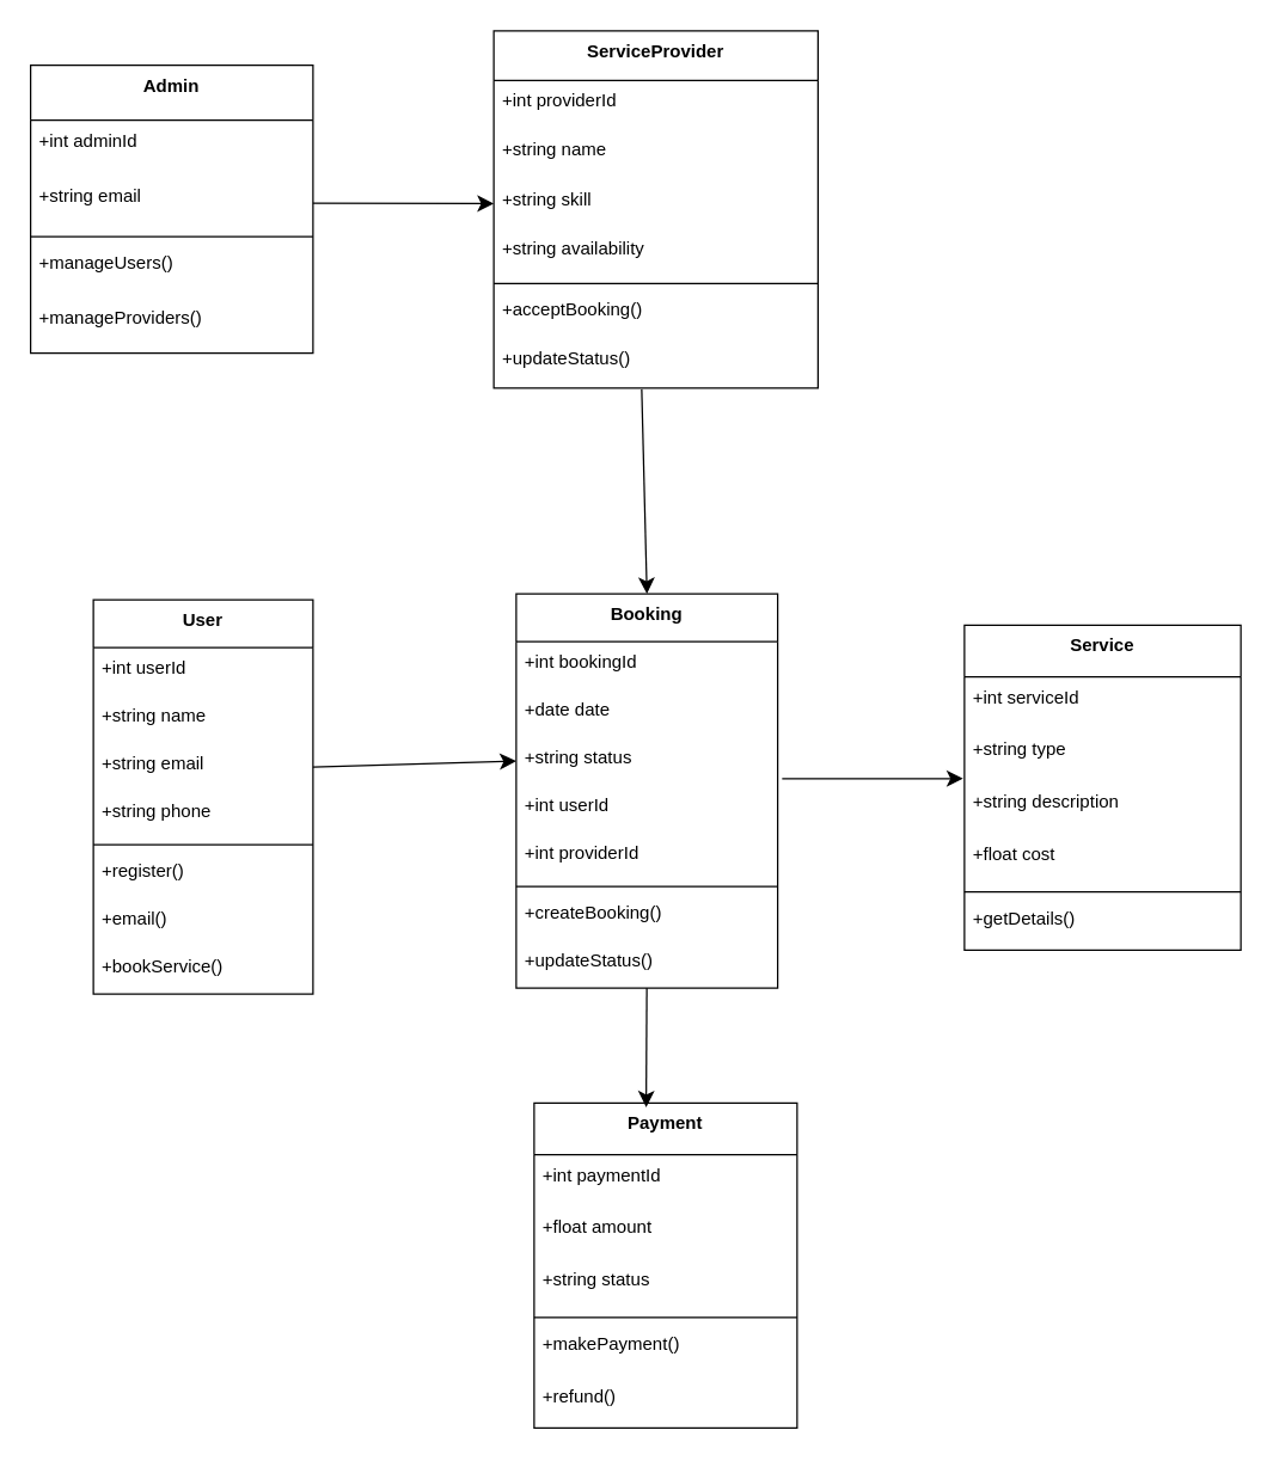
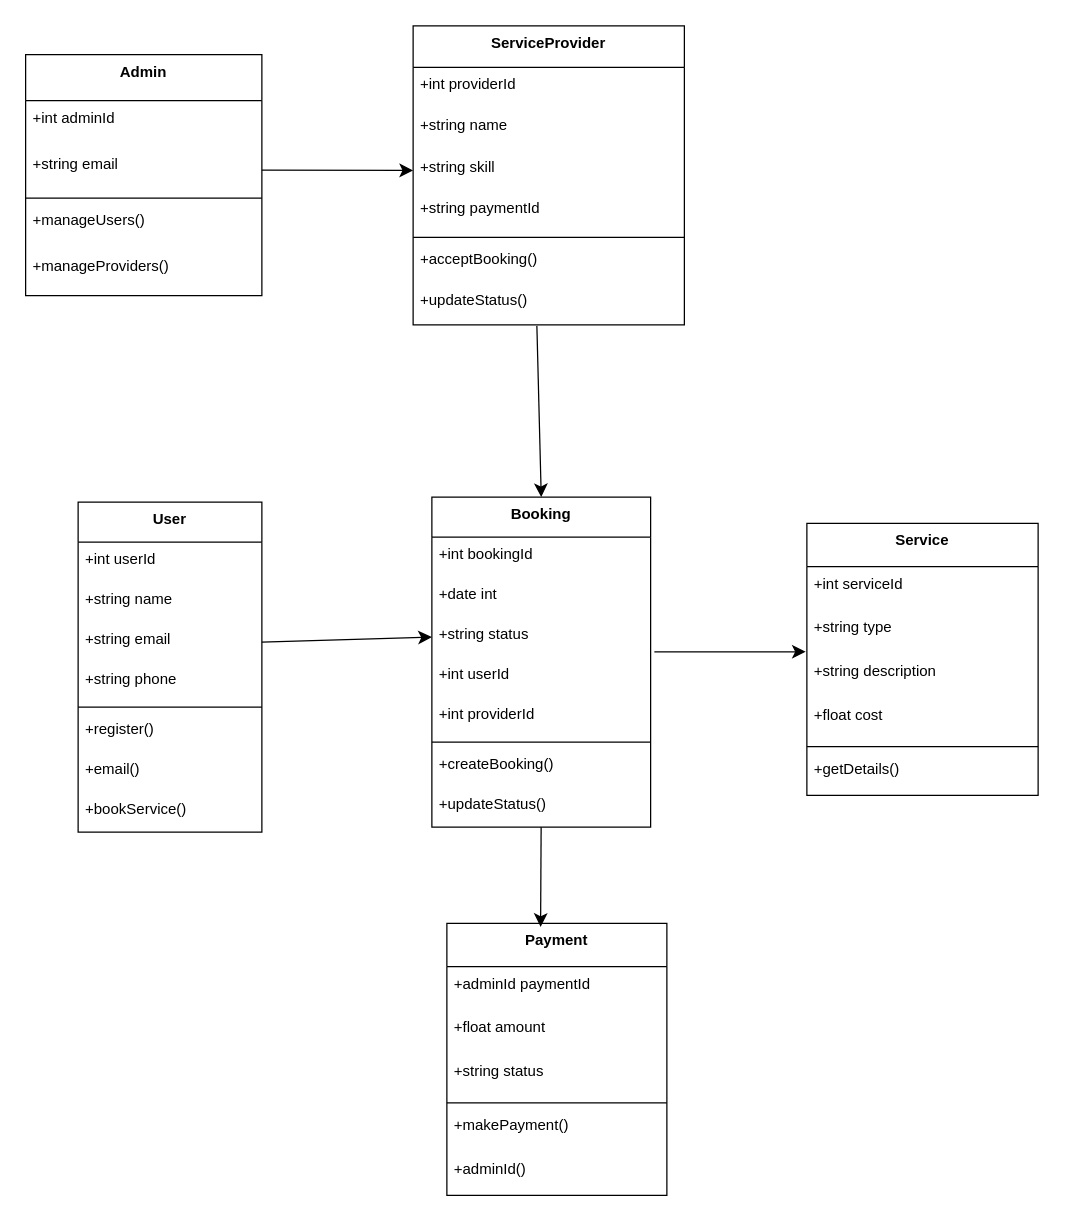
  <mxCell id="0" />
  <mxCell id="1" parent="0" />
  <mxCell id="2" value="User" style="swimlane;fontStyle=1;align=center;verticalAlign=top;childLayout=stackLayout;horizontal=1;startSize=32;horizontalStack=0;resizeParent=1;resizeParentMax=0;resizeLast=0;collapsible=0;marginBottom=0;" parent="1" vertex="1"><mxGeometry x="62" y="401" width="147" height="264" as="geometry" /></mxCell>
  <mxCell id="3" value="+int userId" style="text;strokeColor=none;fillColor=none;align=left;verticalAlign=top;spacingLeft=4;spacingRight=4;overflow=hidden;rotatable=0;points=[[0,0.5],[1,0.5]];portConstraint=eastwest;" parent="2" vertex="1"><mxGeometry y="32" width="147" height="32" as="geometry" /></mxCell>
  <mxCell id="4" value="+string name" style="text;strokeColor=none;fillColor=none;align=left;verticalAlign=top;spacingLeft=4;spacingRight=4;overflow=hidden;rotatable=0;points=[[0,0.5],[1,0.5]];portConstraint=eastwest;" parent="2" vertex="1"><mxGeometry y="64" width="147" height="32" as="geometry" /></mxCell>
  <mxCell id="5" value="+string email" style="text;strokeColor=none;fillColor=none;align=left;verticalAlign=top;spacingLeft=4;spacingRight=4;overflow=hidden;rotatable=0;points=[[0,0.5],[1,0.5]];portConstraint=eastwest;" parent="2" vertex="1"><mxGeometry y="96" width="147" height="32" as="geometry" /></mxCell>
  <mxCell id="6" value="+string phone" style="text;strokeColor=none;fillColor=none;align=left;verticalAlign=top;spacingLeft=4;spacingRight=4;overflow=hidden;rotatable=0;points=[[0,0.5],[1,0.5]];portConstraint=eastwest;" parent="2" vertex="1"><mxGeometry y="128" width="147" height="32" as="geometry" /></mxCell>
  <mxCell id="7" style="line;strokeWidth=1;fillColor=none;align=left;verticalAlign=middle;spacingTop=-1;spacingLeft=3;spacingRight=3;rotatable=0;labelPosition=right;points=[];portConstraint=eastwest;strokeColor=inherit;" parent="2" vertex="1"><mxGeometry y="160" width="147" height="8" as="geometry" /></mxCell>
  <mxCell id="8" value="+register()" style="text;strokeColor=none;fillColor=none;align=left;verticalAlign=top;spacingLeft=4;spacingRight=4;overflow=hidden;rotatable=0;points=[[0,0.5],[1,0.5]];portConstraint=eastwest;" parent="2" vertex="1"><mxGeometry y="168" width="147" height="32" as="geometry" /></mxCell>
  <mxCell id="9" value="+email()" style="text;strokeColor=none;fillColor=none;align=left;verticalAlign=top;spacingLeft=4;spacingRight=4;overflow=hidden;rotatable=0;points=[[0,0.5],[1,0.5]];portConstraint=eastwest;" parent="2" vertex="1"><mxGeometry y="200" width="147" height="32" as="geometry" /></mxCell>
  <mxCell id="10" value="+bookService()" style="text;strokeColor=none;fillColor=none;align=left;verticalAlign=top;spacingLeft=4;spacingRight=4;overflow=hidden;rotatable=0;points=[[0,0.5],[1,0.5]];portConstraint=eastwest;" parent="2" vertex="1"><mxGeometry y="232" width="147" height="32" as="geometry" /></mxCell>
  <mxCell id="11" value="Service" style="swimlane;fontStyle=1;align=center;verticalAlign=top;childLayout=stackLayout;horizontal=1;startSize=34.667;horizontalStack=0;resizeParent=1;resizeParentMax=0;resizeLast=0;collapsible=0;marginBottom=0;" parent="1" vertex="1"><mxGeometry x="645" y="418" width="185" height="217.667" as="geometry" /></mxCell>
  <mxCell id="12" value="+int serviceId" style="text;strokeColor=none;fillColor=none;align=left;verticalAlign=top;spacingLeft=4;spacingRight=4;overflow=hidden;rotatable=0;points=[[0,0.5],[1,0.5]];portConstraint=eastwest;" parent="11" vertex="1"><mxGeometry y="34.667" width="185" height="35" as="geometry" /></mxCell>
  <mxCell id="13" value="+string type" style="text;strokeColor=none;fillColor=none;align=left;verticalAlign=top;spacingLeft=4;spacingRight=4;overflow=hidden;rotatable=0;points=[[0,0.5],[1,0.5]];portConstraint=eastwest;" parent="11" vertex="1"><mxGeometry y="69.667" width="185" height="35" as="geometry" /></mxCell>
  <mxCell id="14" value="+string description" style="text;strokeColor=none;fillColor=none;align=left;verticalAlign=top;spacingLeft=4;spacingRight=4;overflow=hidden;rotatable=0;points=[[0,0.5],[1,0.5]];portConstraint=eastwest;" parent="11" vertex="1"><mxGeometry y="104.667" width="185" height="35" as="geometry" /></mxCell>
  <mxCell id="15" value="+float cost" style="text;strokeColor=none;fillColor=none;align=left;verticalAlign=top;spacingLeft=4;spacingRight=4;overflow=hidden;rotatable=0;points=[[0,0.5],[1,0.5]];portConstraint=eastwest;" parent="11" vertex="1"><mxGeometry y="139.667" width="185" height="35" as="geometry" /></mxCell>
  <mxCell id="16" style="line;strokeWidth=1;fillColor=none;align=left;verticalAlign=middle;spacingTop=-1;spacingLeft=3;spacingRight=3;rotatable=0;labelPosition=right;points=[];portConstraint=eastwest;strokeColor=inherit;" parent="11" vertex="1"><mxGeometry y="174.667" width="185" height="8" as="geometry" /></mxCell>
  <mxCell id="17" value="+getDetails()" style="text;strokeColor=none;fillColor=none;align=left;verticalAlign=top;spacingLeft=4;spacingRight=4;overflow=hidden;rotatable=0;points=[[0,0.5],[1,0.5]];portConstraint=eastwest;" parent="11" vertex="1"><mxGeometry y="182.667" width="185" height="35" as="geometry" /></mxCell>
  <mxCell id="18" value="Booking" style="swimlane;fontStyle=1;align=center;verticalAlign=top;childLayout=stackLayout;horizontal=1;startSize=32;horizontalStack=0;resizeParent=1;resizeParentMax=0;resizeLast=0;collapsible=0;marginBottom=0;" parent="1" vertex="1"><mxGeometry x="345" y="397" width="175" height="264" as="geometry" /></mxCell>
  <mxCell id="19" value="+int bookingId" style="text;strokeColor=none;fillColor=none;align=left;verticalAlign=top;spacingLeft=4;spacingRight=4;overflow=hidden;rotatable=0;points=[[0,0.5],[1,0.5]];portConstraint=eastwest;" parent="18" vertex="1"><mxGeometry y="32" width="175" height="32" as="geometry" /></mxCell>
- <mxCell id="20" value="+date date" style="text;strokeColor=none;fillColor=none;align=left;verticalAlign=top;spacingLeft=4;spacingRight=4;overflow=hidden;rotatable=0;points=[[0,0.5],[1,0.5]];portConstraint=eastwest;" parent="18" vertex="1"><mxGeometry y="64" width="175" height="32" as="geometry" /></mxCell>
+ <mxCell id="20" value="+date int" style="text;strokeColor=none;fillColor=none;align=left;verticalAlign=top;spacingLeft=4;spacingRight=4;overflow=hidden;rotatable=0;points=[[0,0.5],[1,0.5]];portConstraint=eastwest;" parent="18" vertex="1"><mxGeometry y="64" width="175" height="32" as="geometry" /></mxCell>
  <mxCell id="21" value="+string status" style="text;strokeColor=none;fillColor=none;align=left;verticalAlign=top;spacingLeft=4;spacingRight=4;overflow=hidden;rotatable=0;points=[[0,0.5],[1,0.5]];portConstraint=eastwest;" parent="18" vertex="1"><mxGeometry y="96" width="175" height="32" as="geometry" /></mxCell>
  <mxCell id="22" value="+int userId" style="text;strokeColor=none;fillColor=none;align=left;verticalAlign=top;spacingLeft=4;spacingRight=4;overflow=hidden;rotatable=0;points=[[0,0.5],[1,0.5]];portConstraint=eastwest;" parent="18" vertex="1"><mxGeometry y="128" width="175" height="32" as="geometry" /></mxCell>
  <mxCell id="23" value="+int providerId" style="text;strokeColor=none;fillColor=none;align=left;verticalAlign=top;spacingLeft=4;spacingRight=4;overflow=hidden;rotatable=0;points=[[0,0.5],[1,0.5]];portConstraint=eastwest;" parent="18" vertex="1"><mxGeometry y="160" width="175" height="32" as="geometry" /></mxCell>
  <mxCell id="24" style="line;strokeWidth=1;fillColor=none;align=left;verticalAlign=middle;spacingTop=-1;spacingLeft=3;spacingRight=3;rotatable=0;labelPosition=right;points=[];portConstraint=eastwest;strokeColor=inherit;" parent="18" vertex="1"><mxGeometry y="192" width="175" height="8" as="geometry" /></mxCell>
  <mxCell id="25" value="+createBooking()" style="text;strokeColor=none;fillColor=none;align=left;verticalAlign=top;spacingLeft=4;spacingRight=4;overflow=hidden;rotatable=0;points=[[0,0.5],[1,0.5]];portConstraint=eastwest;" parent="18" vertex="1"><mxGeometry y="200" width="175" height="32" as="geometry" /></mxCell>
  <mxCell id="26" value="+updateStatus()" style="text;strokeColor=none;fillColor=none;align=left;verticalAlign=top;spacingLeft=4;spacingRight=4;overflow=hidden;rotatable=0;points=[[0,0.5],[1,0.5]];portConstraint=eastwest;" parent="18" vertex="1"><mxGeometry y="232" width="175" height="32" as="geometry" /></mxCell>
  <mxCell id="27" value="ServiceProvider" style="swimlane;fontStyle=1;align=center;verticalAlign=top;childLayout=stackLayout;horizontal=1;startSize=33.143;horizontalStack=0;resizeParent=1;resizeParentMax=0;resizeLast=0;collapsible=0;marginBottom=0;" parent="1" vertex="1"><mxGeometry x="330" y="20" width="217" height="239.143" as="geometry" /></mxCell>
  <mxCell id="28" value="+int providerId" style="text;strokeColor=none;fillColor=none;align=left;verticalAlign=top;spacingLeft=4;spacingRight=4;overflow=hidden;rotatable=0;points=[[0,0.5],[1,0.5]];portConstraint=eastwest;" parent="27" vertex="1"><mxGeometry y="33.143" width="217" height="33" as="geometry" /></mxCell>
  <mxCell id="29" value="+string name" style="text;strokeColor=none;fillColor=none;align=left;verticalAlign=top;spacingLeft=4;spacingRight=4;overflow=hidden;rotatable=0;points=[[0,0.5],[1,0.5]];portConstraint=eastwest;" parent="27" vertex="1"><mxGeometry y="66.143" width="217" height="33" as="geometry" /></mxCell>
  <mxCell id="30" value="+string skill" style="text;strokeColor=none;fillColor=none;align=left;verticalAlign=top;spacingLeft=4;spacingRight=4;overflow=hidden;rotatable=0;points=[[0,0.5],[1,0.5]];portConstraint=eastwest;" parent="27" vertex="1"><mxGeometry y="99.143" width="217" height="33" as="geometry" /></mxCell>
- <mxCell id="31" value="+string availability" style="text;strokeColor=none;fillColor=none;align=left;verticalAlign=top;spacingLeft=4;spacingRight=4;overflow=hidden;rotatable=0;points=[[0,0.5],[1,0.5]];portConstraint=eastwest;" parent="27" vertex="1"><mxGeometry y="132.143" width="217" height="33" as="geometry" /></mxCell>
+ <mxCell id="31" value="+string paymentId" style="text;strokeColor=none;fillColor=none;align=left;verticalAlign=top;spacingLeft=4;spacingRight=4;overflow=hidden;rotatable=0;points=[[0,0.5],[1,0.5]];portConstraint=eastwest;" parent="27" vertex="1"><mxGeometry y="132.143" width="217" height="33" as="geometry" /></mxCell>
  <mxCell id="32" style="line;strokeWidth=1;fillColor=none;align=left;verticalAlign=middle;spacingTop=-1;spacingLeft=3;spacingRight=3;rotatable=0;labelPosition=right;points=[];portConstraint=eastwest;strokeColor=inherit;" parent="27" vertex="1"><mxGeometry y="165.143" width="217" height="8" as="geometry" /></mxCell>
  <mxCell id="33" value="+acceptBooking()" style="text;strokeColor=none;fillColor=none;align=left;verticalAlign=top;spacingLeft=4;spacingRight=4;overflow=hidden;rotatable=0;points=[[0,0.5],[1,0.5]];portConstraint=eastwest;" parent="27" vertex="1"><mxGeometry y="173.143" width="217" height="33" as="geometry" /></mxCell>
  <mxCell id="34" value="+updateStatus()" style="text;strokeColor=none;fillColor=none;align=left;verticalAlign=top;spacingLeft=4;spacingRight=4;overflow=hidden;rotatable=0;points=[[0,0.5],[1,0.5]];portConstraint=eastwest;" parent="27" vertex="1"><mxGeometry y="206.143" width="217" height="33" as="geometry" /></mxCell>
  <mxCell id="35" value="Payment" style="swimlane;fontStyle=1;align=center;verticalAlign=top;childLayout=stackLayout;horizontal=1;startSize=34.667;horizontalStack=0;resizeParent=1;resizeParentMax=0;resizeLast=0;collapsible=0;marginBottom=0;" parent="1" vertex="1"><mxGeometry x="357" y="738" width="176" height="217.667" as="geometry" /></mxCell>
- <mxCell id="36" value="+int paymentId" style="text;strokeColor=none;fillColor=none;align=left;verticalAlign=top;spacingLeft=4;spacingRight=4;overflow=hidden;rotatable=0;points=[[0,0.5],[1,0.5]];portConstraint=eastwest;" parent="35" vertex="1"><mxGeometry y="34.667" width="176" height="35" as="geometry" /></mxCell>
+ <mxCell id="36" value="+adminId paymentId" style="text;strokeColor=none;fillColor=none;align=left;verticalAlign=top;spacingLeft=4;spacingRight=4;overflow=hidden;rotatable=0;points=[[0,0.5],[1,0.5]];portConstraint=eastwest;" parent="35" vertex="1"><mxGeometry y="34.667" width="176" height="35" as="geometry" /></mxCell>
  <mxCell id="37" value="+float amount" style="text;strokeColor=none;fillColor=none;align=left;verticalAlign=top;spacingLeft=4;spacingRight=4;overflow=hidden;rotatable=0;points=[[0,0.5],[1,0.5]];portConstraint=eastwest;" parent="35" vertex="1"><mxGeometry y="69.667" width="176" height="35" as="geometry" /></mxCell>
  <mxCell id="38" value="+string status" style="text;strokeColor=none;fillColor=none;align=left;verticalAlign=top;spacingLeft=4;spacingRight=4;overflow=hidden;rotatable=0;points=[[0,0.5],[1,0.5]];portConstraint=eastwest;" parent="35" vertex="1"><mxGeometry y="104.667" width="176" height="35" as="geometry" /></mxCell>
  <mxCell id="39" style="line;strokeWidth=1;fillColor=none;align=left;verticalAlign=middle;spacingTop=-1;spacingLeft=3;spacingRight=3;rotatable=0;labelPosition=right;points=[];portConstraint=eastwest;strokeColor=inherit;" parent="35" vertex="1"><mxGeometry y="139.667" width="176" height="8" as="geometry" /></mxCell>
  <mxCell id="40" value="+makePayment()" style="text;strokeColor=none;fillColor=none;align=left;verticalAlign=top;spacingLeft=4;spacingRight=4;overflow=hidden;rotatable=0;points=[[0,0.5],[1,0.5]];portConstraint=eastwest;" parent="35" vertex="1"><mxGeometry y="147.667" width="176" height="35" as="geometry" /></mxCell>
- <mxCell id="41" value="+refund()" style="text;strokeColor=none;fillColor=none;align=left;verticalAlign=top;spacingLeft=4;spacingRight=4;overflow=hidden;rotatable=0;points=[[0,0.5],[1,0.5]];portConstraint=eastwest;" parent="35" vertex="1"><mxGeometry y="182.667" width="176" height="35" as="geometry" /></mxCell>
+ <mxCell id="41" value="+adminId()" style="text;strokeColor=none;fillColor=none;align=left;verticalAlign=top;spacingLeft=4;spacingRight=4;overflow=hidden;rotatable=0;points=[[0,0.5],[1,0.5]];portConstraint=eastwest;" parent="35" vertex="1"><mxGeometry y="182.667" width="176" height="35" as="geometry" /></mxCell>
  <mxCell id="42" value="Admin" style="swimlane;fontStyle=1;align=center;verticalAlign=top;childLayout=stackLayout;horizontal=1;startSize=36.8;horizontalStack=0;resizeParent=1;resizeParentMax=0;resizeLast=0;collapsible=0;marginBottom=0;" parent="1" vertex="1"><mxGeometry x="20" y="43" width="189" height="192.8" as="geometry" /></mxCell>
  <mxCell id="43" value="+int adminId" style="text;strokeColor=none;fillColor=none;align=left;verticalAlign=top;spacingLeft=4;spacingRight=4;overflow=hidden;rotatable=0;points=[[0,0.5],[1,0.5]];portConstraint=eastwest;" parent="42" vertex="1"><mxGeometry y="36.8" width="189" height="37" as="geometry" /></mxCell>
  <mxCell id="44" value="+string email" style="text;strokeColor=none;fillColor=none;align=left;verticalAlign=top;spacingLeft=4;spacingRight=4;overflow=hidden;rotatable=0;points=[[0,0.5],[1,0.5]];portConstraint=eastwest;" parent="42" vertex="1"><mxGeometry y="73.8" width="189" height="37" as="geometry" /></mxCell>
  <mxCell id="45" style="line;strokeWidth=1;fillColor=none;align=left;verticalAlign=middle;spacingTop=-1;spacingLeft=3;spacingRight=3;rotatable=0;labelPosition=right;points=[];portConstraint=eastwest;strokeColor=inherit;" parent="42" vertex="1"><mxGeometry y="110.8" width="189" height="8" as="geometry" /></mxCell>
  <mxCell id="46" value="+manageUsers()" style="text;strokeColor=none;fillColor=none;align=left;verticalAlign=top;spacingLeft=4;spacingRight=4;overflow=hidden;rotatable=0;points=[[0,0.5],[1,0.5]];portConstraint=eastwest;" parent="42" vertex="1"><mxGeometry y="118.8" width="189" height="37" as="geometry" /></mxCell>
  <mxCell id="47" value="+manageProviders()" style="text;strokeColor=none;fillColor=none;align=left;verticalAlign=top;spacingLeft=4;spacingRight=4;overflow=hidden;rotatable=0;points=[[0,0.5],[1,0.5]];portConstraint=eastwest;" parent="42" vertex="1"><mxGeometry y="155.8" width="189" height="37" as="geometry" /></mxCell>
  <mxCell id="48" value="" style="endArrow=classic;html=1;rounded=0;fontSize=12;startSize=8;endSize=8;curved=1;exitX=1;exitY=0.5;exitDx=0;exitDy=0;entryX=0;entryY=0.5;entryDx=0;entryDy=0;" edge="1" parent="1" source="5" target="21"><mxGeometry width="50" height="50" relative="1" as="geometry"><mxPoint x="537" y="558" as="sourcePoint" /><mxPoint x="587" y="508" as="targetPoint" /></mxGeometry></mxCell>
  <mxCell id="49" value="" style="endArrow=classic;html=1;rounded=0;fontSize=12;startSize=8;endSize=8;curved=1;entryX=0.5;entryY=0;entryDx=0;entryDy=0;" edge="1" parent="1" target="18"><mxGeometry width="50" height="50" relative="1" as="geometry"><mxPoint x="429" y="260" as="sourcePoint" /><mxPoint x="588" y="392" as="targetPoint" /></mxGeometry></mxCell>
  <mxCell id="50" value="" style="endArrow=classic;html=1;rounded=0;fontSize=12;startSize=8;endSize=8;curved=1;exitX=1.017;exitY=0.867;exitDx=0;exitDy=0;exitPerimeter=0;entryX=-0.005;entryY=-0.055;entryDx=0;entryDy=0;entryPerimeter=0;" edge="1" parent="1" source="21" target="14"><mxGeometry width="50" height="50" relative="1" as="geometry"><mxPoint x="538" y="402" as="sourcePoint" /><mxPoint x="588" y="352" as="targetPoint" /></mxGeometry></mxCell>
  <mxCell id="51" value="" style="endArrow=classic;html=1;rounded=0;fontSize=12;startSize=8;endSize=8;curved=1;entryX=0.426;entryY=0.013;entryDx=0;entryDy=0;entryPerimeter=0;" edge="1" parent="1" source="26" target="35"><mxGeometry width="50" height="50" relative="1" as="geometry"><mxPoint x="737" y="672" as="sourcePoint" /><mxPoint x="787" y="622" as="targetPoint" /></mxGeometry></mxCell>
  <mxCell id="52" value="" style="endArrow=classic;html=1;rounded=0;fontSize=12;startSize=8;endSize=8;curved=1;exitX=1;exitY=0.5;exitDx=0;exitDy=0;entryX=0;entryY=0.5;entryDx=0;entryDy=0;" edge="1" parent="1" source="44" target="30"><mxGeometry width="50" height="50" relative="1" as="geometry"><mxPoint x="302" y="378" as="sourcePoint" /><mxPoint x="352" y="328" as="targetPoint" /></mxGeometry></mxCell>
